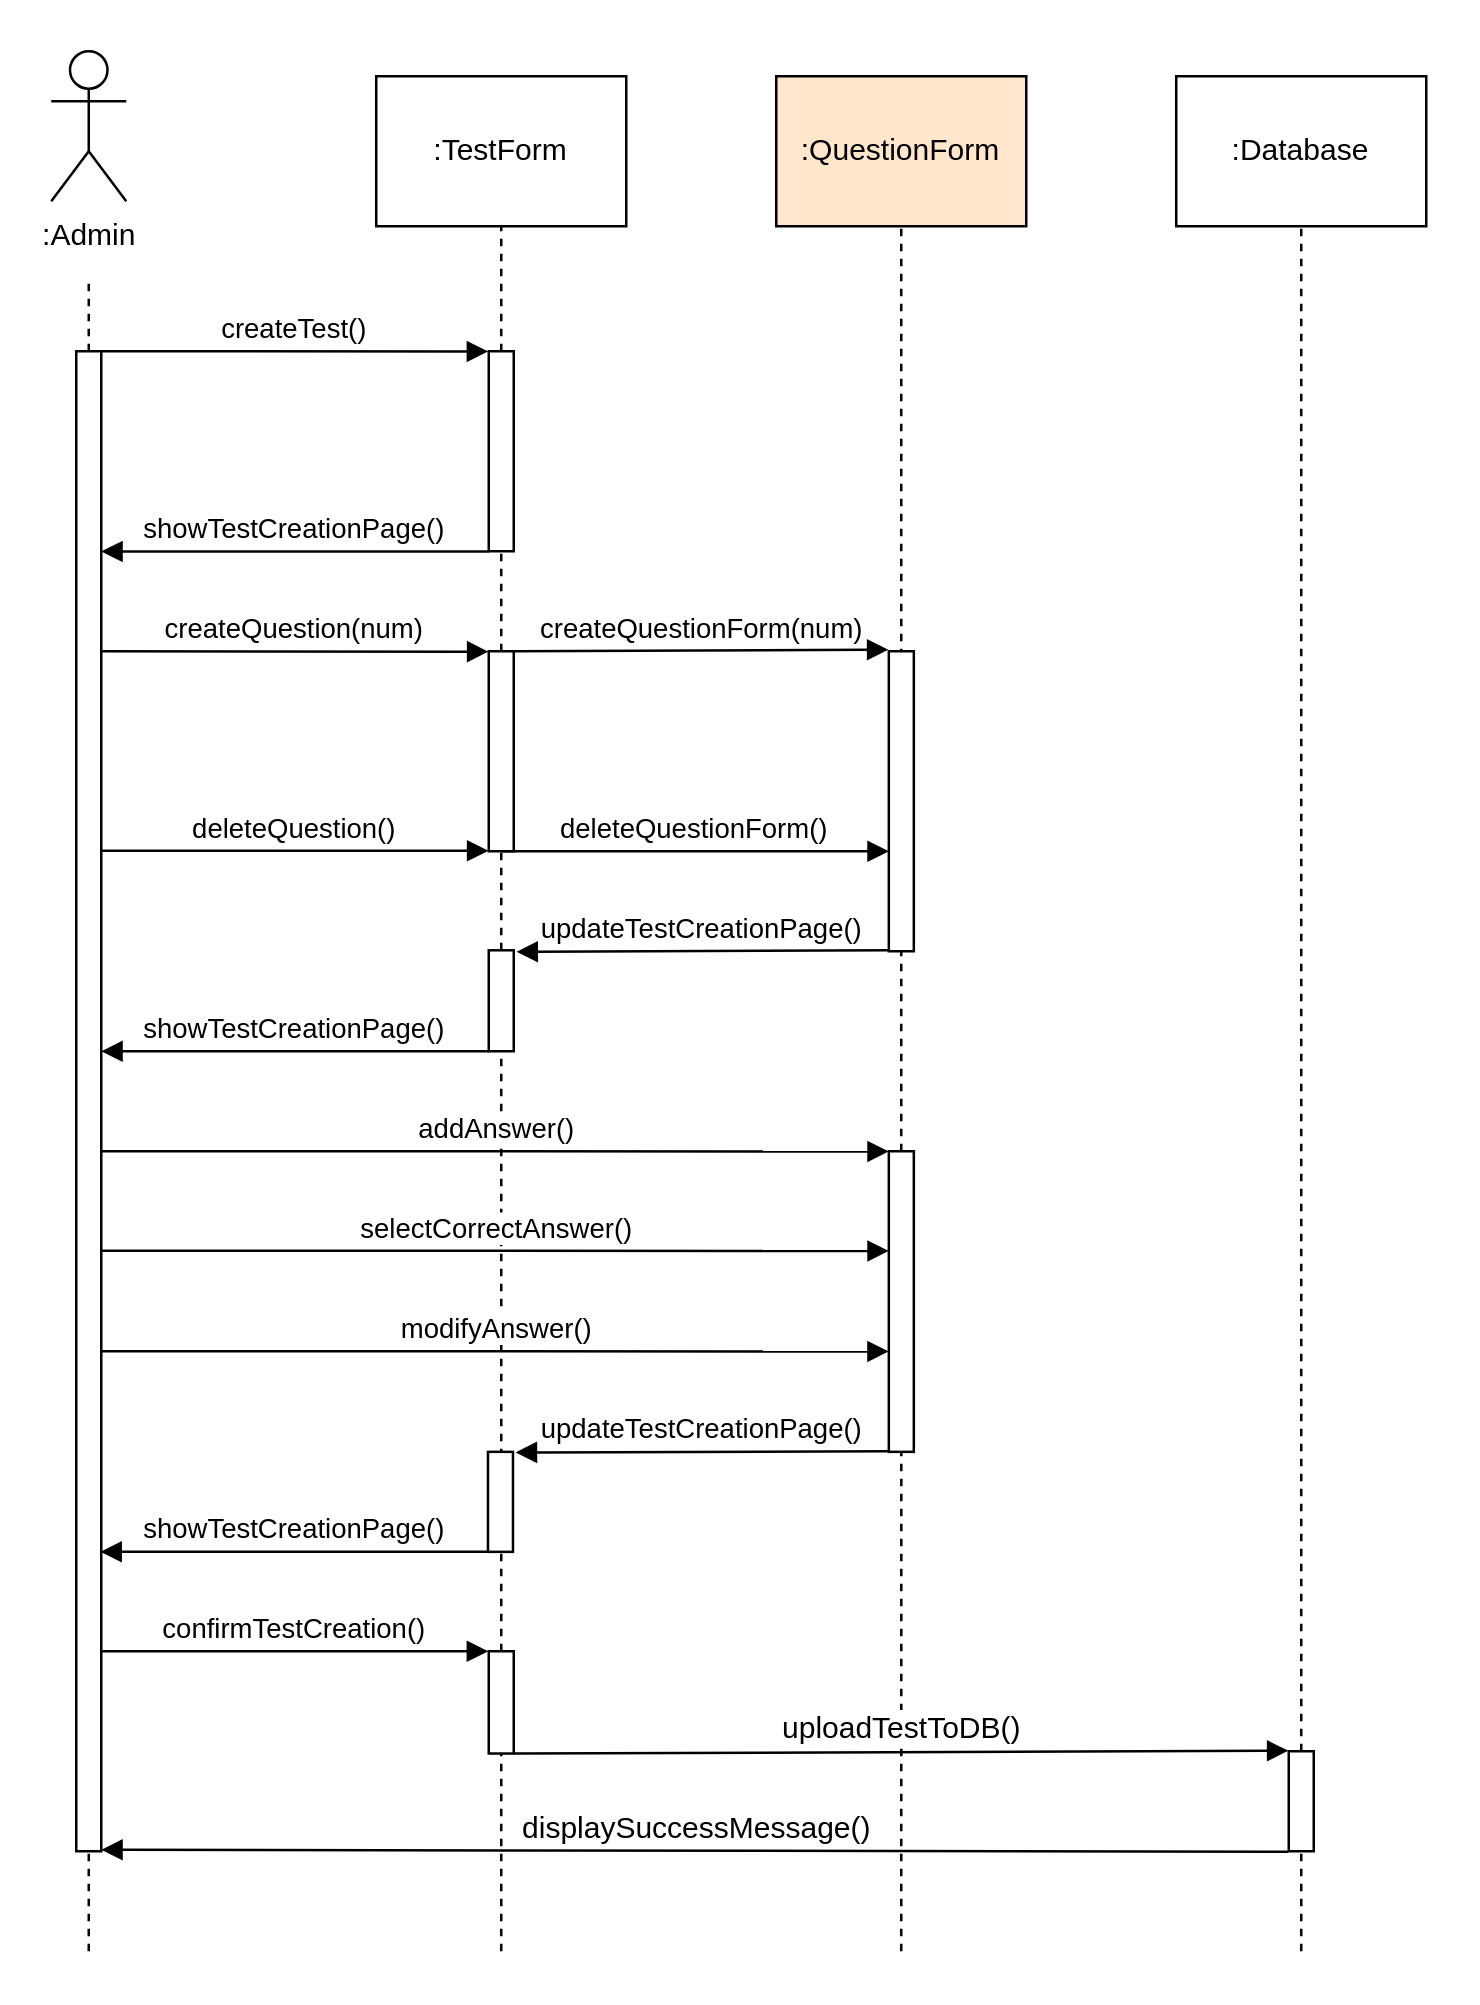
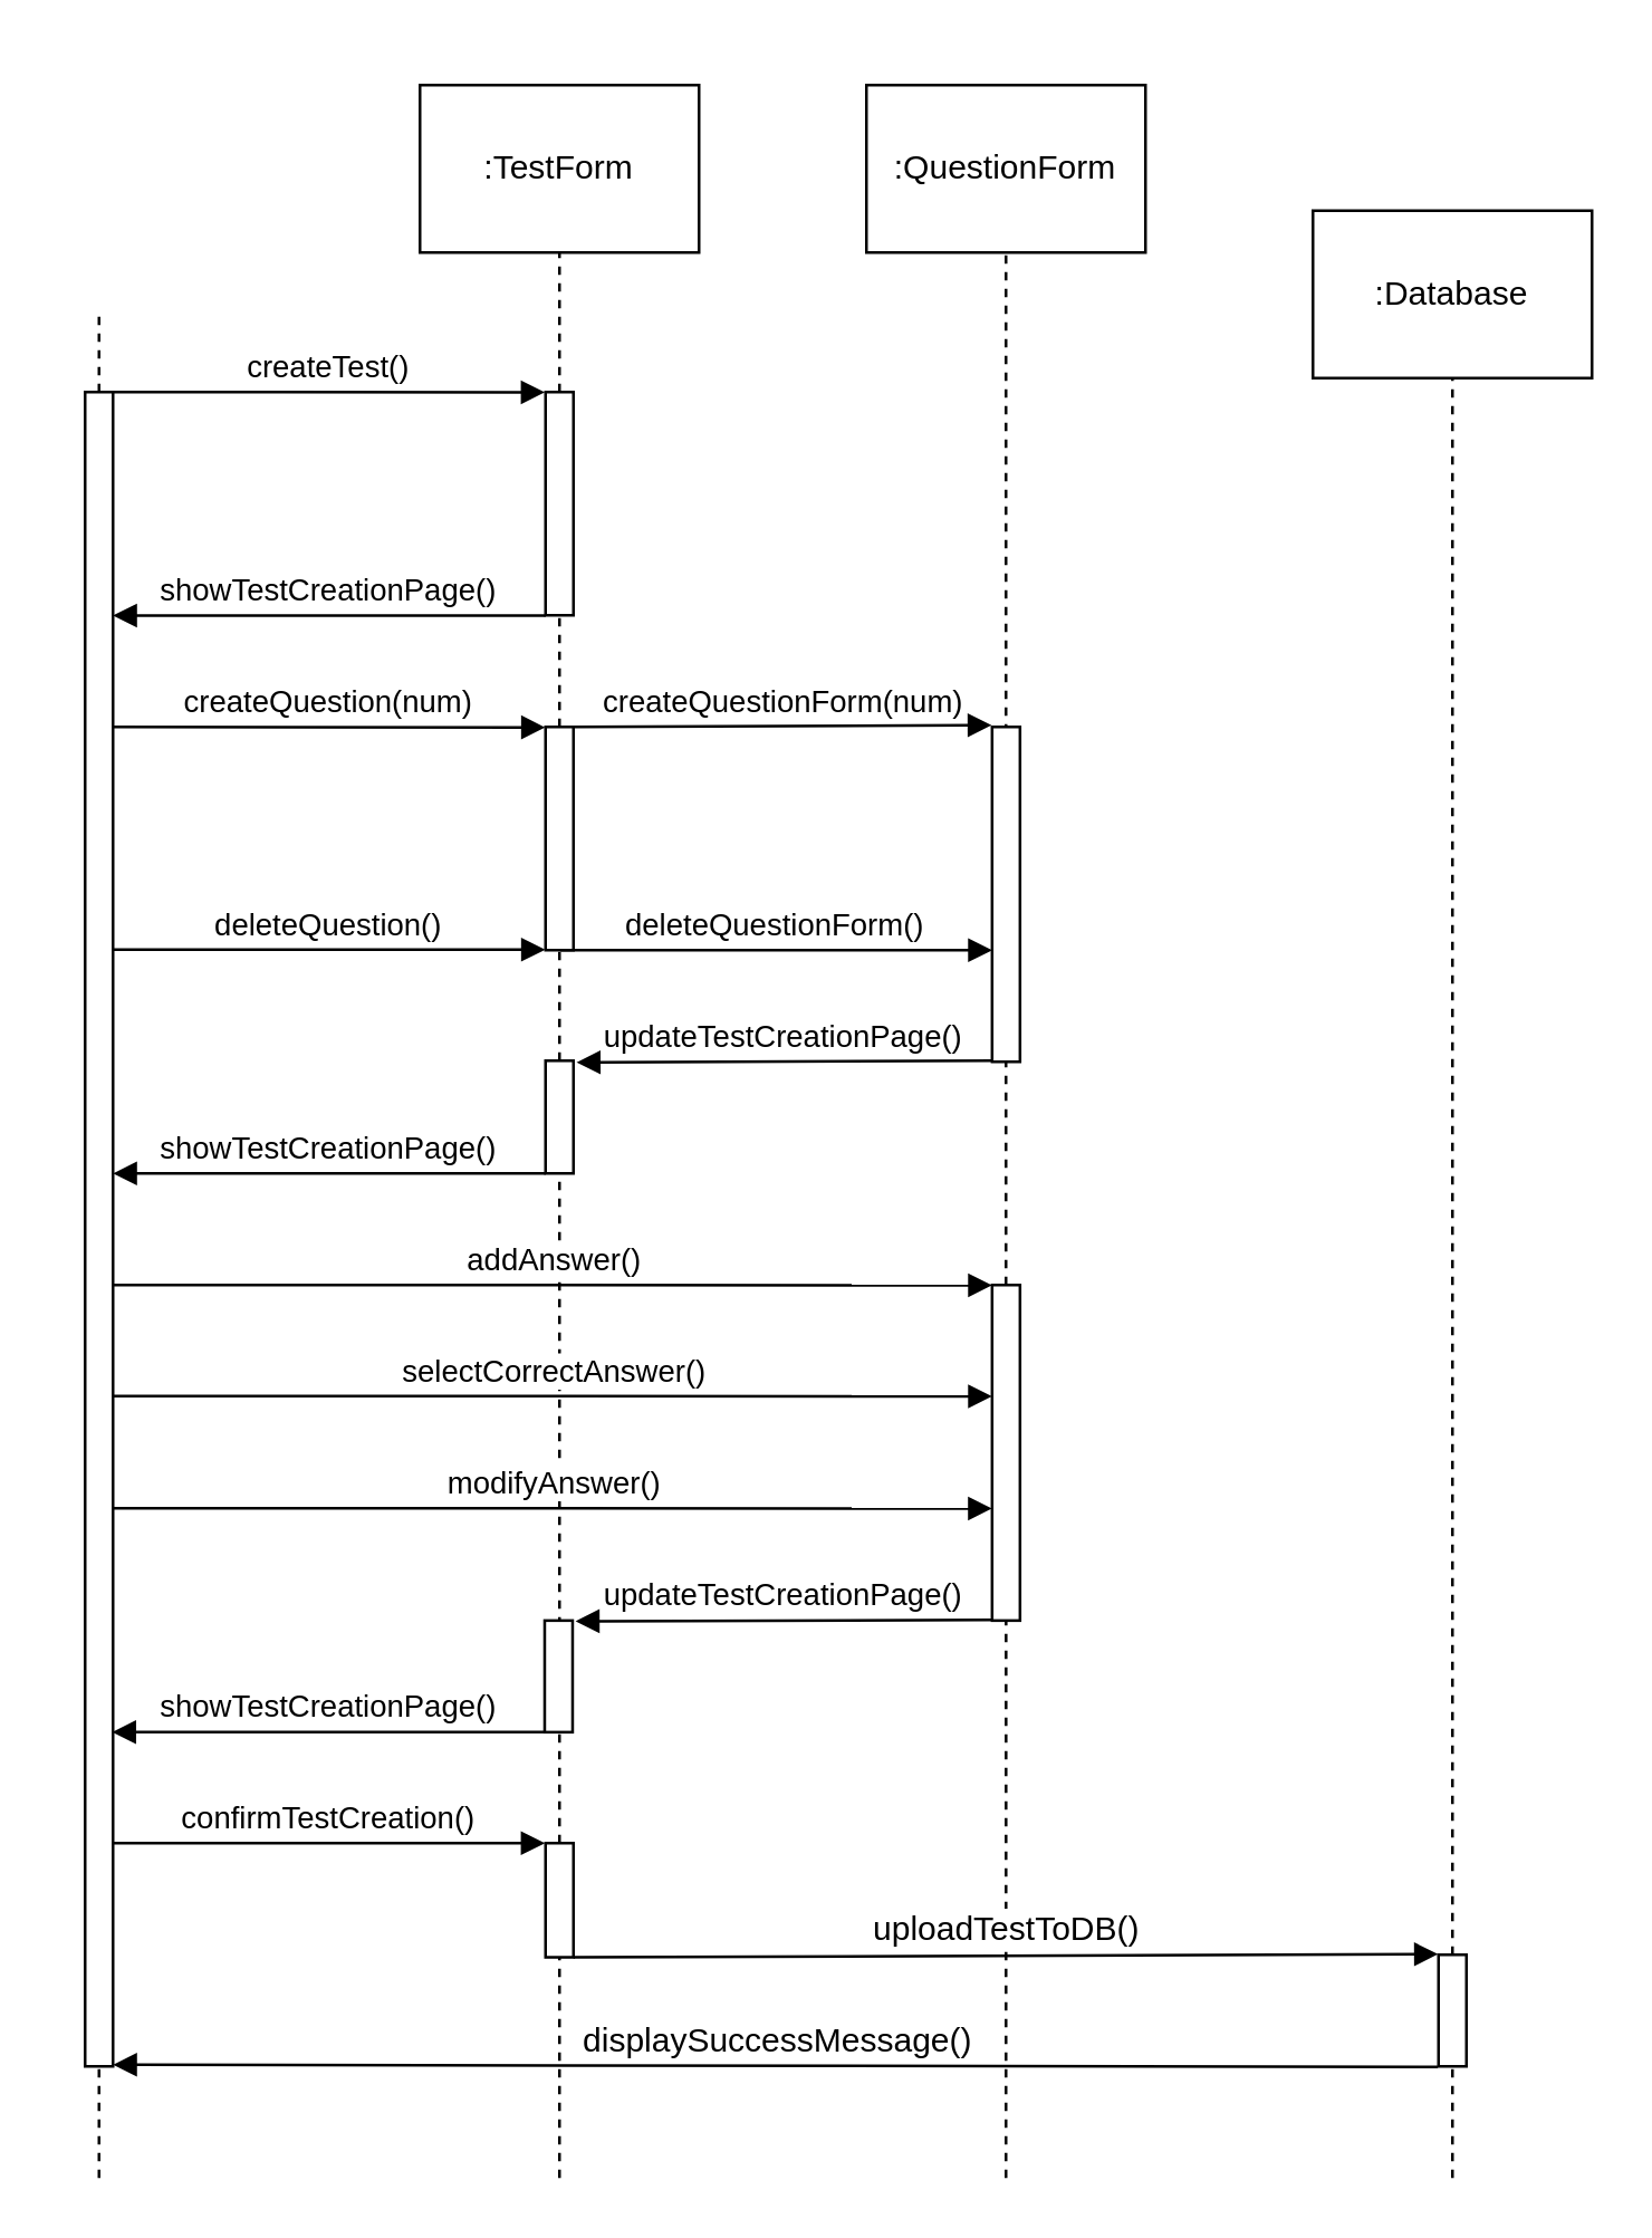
  <mxCell id="0" />
  <mxCell id="1" parent="0" />
- <mxCell id="2" value=":Admin" style="shape=umlActor;verticalLabelPosition=bottom;verticalAlign=top;html=1;outlineConnect=0;" vertex="1" parent="1"><mxGeometry x="20" y="20" width="30" height="60" as="geometry" /></mxCell>
  <mxCell id="3" value="&lt;font style=&quot;font-size: 12px;&quot;&gt;:TestForm&lt;/font&gt;" style="rounded=0;whiteSpace=wrap;html=1;" vertex="1" parent="1"><mxGeometry x="150" y="30" width="100" height="60" as="geometry" /></mxCell>
- <mxCell id="4" value="&lt;font style=&quot;font-size: 12px;&quot;&gt;:QuestionForm&lt;/font&gt;" style="rounded=0;whiteSpace=wrap;html=1;fillColor=#ffe6cc;" vertex="1" parent="1"><mxGeometry x="310" y="30" width="100" height="60" as="geometry" /></mxCell>
- <mxCell id="5" value=":Database" style="rounded=0;whiteSpace=wrap;html=1;" vertex="1" parent="1"><mxGeometry x="470" y="30" width="100" height="60" as="geometry" /></mxCell>
+ <mxCell id="4" value="&lt;font style=&quot;font-size: 12px;&quot;&gt;:QuestionForm&lt;/font&gt;" style="rounded=0;whiteSpace=wrap;html=1;" vertex="1" parent="1"><mxGeometry x="310" y="30" width="100" height="60" as="geometry" /></mxCell>
+ <mxCell id="5" value=":Database" style="rounded=0;whiteSpace=wrap;html=1;" vertex="1" parent="1"><mxGeometry x="470" y="75" width="100" height="60" as="geometry" /></mxCell>
  <mxCell id="6" value="" style="endArrow=none;dashed=1;html=1;rounded=0;entryX=0.5;entryY=1;entryDx=0;entryDy=0;startArrow=none;" edge="1" parent="1" source="37" target="4"><mxGeometry width="50" height="50" relative="1" as="geometry"><mxPoint x="360" y="780" as="sourcePoint" /><mxPoint x="230" y="200" as="targetPoint" /></mxGeometry></mxCell>
  <mxCell id="7" value="" style="endArrow=none;dashed=1;html=1;rounded=0;entryX=0.5;entryY=1;entryDx=0;entryDy=0;startArrow=none;" edge="1" parent="1" source="12" target="3"><mxGeometry width="50" height="50" relative="1" as="geometry"><mxPoint x="200" y="540" as="sourcePoint" /><mxPoint x="260" y="230" as="targetPoint" /></mxGeometry></mxCell>
  <mxCell id="8" value="" style="endArrow=none;dashed=1;html=1;rounded=0;entryX=0.5;entryY=1;entryDx=0;entryDy=0;startArrow=none;" edge="1" parent="1" source="22" target="5"><mxGeometry width="50" height="50" relative="1" as="geometry"><mxPoint x="520" y="740" as="sourcePoint" /><mxPoint x="260" y="230" as="targetPoint" /></mxGeometry></mxCell>
  <mxCell id="9" value="" style="endArrow=none;dashed=1;html=1;rounded=0;startArrow=none;" edge="1" parent="1" source="10"><mxGeometry width="50" height="50" relative="1" as="geometry"><mxPoint x="35" y="540" as="sourcePoint" /><mxPoint x="35" y="110" as="targetPoint" /></mxGeometry></mxCell>
  <mxCell id="10" value="" style="html=1;points=[];perimeter=orthogonalPerimeter;" vertex="1" parent="1"><mxGeometry x="30" y="140" width="10" height="600" as="geometry" /></mxCell>
  <mxCell id="11" value="" style="endArrow=none;dashed=1;html=1;rounded=0;" edge="1" parent="1" target="10"><mxGeometry width="50" height="50" relative="1" as="geometry"><mxPoint x="35" y="780" as="sourcePoint" /><mxPoint x="35" y="110" as="targetPoint" /></mxGeometry></mxCell>
  <mxCell id="12" value="" style="html=1;points=[];perimeter=orthogonalPerimeter;" vertex="1" parent="1"><mxGeometry x="195" y="140" width="10" height="80" as="geometry" /></mxCell>
  <mxCell id="13" value="" style="endArrow=none;dashed=1;html=1;rounded=0;entryX=0.5;entryY=1;entryDx=0;entryDy=0;startArrow=none;" edge="1" parent="1" source="27" target="12"><mxGeometry width="50" height="50" relative="1" as="geometry"><mxPoint x="200" y="780" as="sourcePoint" /><mxPoint x="200" y="90" as="targetPoint" /></mxGeometry></mxCell>
  <mxCell id="14" value="createTest()" style="html=1;verticalAlign=bottom;endArrow=block;rounded=0;entryX=-0.024;entryY=0.001;entryDx=0;entryDy=0;entryPerimeter=0;" edge="1" parent="1" target="12"><mxGeometry width="80" relative="1" as="geometry"><mxPoint x="40" y="140" as="sourcePoint" /><mxPoint x="170" y="140" as="targetPoint" /></mxGeometry></mxCell>
  <mxCell id="15" value="showTestCreationPage()" style="html=1;verticalAlign=bottom;endArrow=block;rounded=0;fontSize=11;entryX=1;entryY=0.278;entryDx=0;entryDy=0;entryPerimeter=0;exitX=0.003;exitY=1.001;exitDx=0;exitDy=0;exitPerimeter=0;" edge="1" parent="1" source="12"><mxGeometry width="80" relative="1" as="geometry"><mxPoint x="190" y="460" as="sourcePoint" /><mxPoint x="40" y="220.08" as="targetPoint" /></mxGeometry></mxCell>
  <mxCell id="16" value="createQuestion(num)" style="html=1;verticalAlign=bottom;startArrow=none;endArrow=block;startSize=8;rounded=0;strokeColor=default;fontSize=11;startFill=0;exitX=1;exitY=0.472;exitDx=0;exitDy=0;exitPerimeter=0;entryX=-0.014;entryY=0.002;entryDx=0;entryDy=0;entryPerimeter=0;" edge="1" parent="1" target="27"><mxGeometry relative="1" as="geometry"><mxPoint x="40.03" y="260" as="sourcePoint" /><mxPoint x="200" y="260" as="targetPoint" /></mxGeometry></mxCell>
  <mxCell id="17" value="deleteQuestion()" style="html=1;verticalAlign=bottom;startArrow=none;endArrow=block;startSize=8;rounded=0;strokeColor=default;fontSize=11;startFill=0;exitX=1.019;exitY=0.333;exitDx=0;exitDy=0;exitPerimeter=0;entryX=-0.014;entryY=0.998;entryDx=0;entryDy=0;entryPerimeter=0;" edge="1" parent="1" source="10" target="27"><mxGeometry relative="1" as="geometry"><mxPoint x="40" y="299.76" as="sourcePoint" /><mxPoint x="200" y="299.76" as="targetPoint" /></mxGeometry></mxCell>
  <mxCell id="18" value="" style="html=1;points=[];perimeter=orthogonalPerimeter;fontSize=11;" vertex="1" parent="1"><mxGeometry x="355.03" y="260" width="10" height="120" as="geometry" /></mxCell>
  <mxCell id="19" value="updateTestCreationPage()" style="html=1;verticalAlign=bottom;endArrow=block;rounded=0;strokeColor=default;fontSize=11;exitX=0.031;exitY=0.997;exitDx=0;exitDy=0;exitPerimeter=0;entryX=1.107;entryY=0.006;entryDx=0;entryDy=0;entryPerimeter=0;" edge="1" parent="1" source="18"><mxGeometry width="80" relative="1" as="geometry"><mxPoint x="230.03" y="389.96" as="sourcePoint" /><mxPoint x="206.1" y="380.24" as="targetPoint" /></mxGeometry></mxCell>
  <mxCell id="20" value="showTestCreationPage()" style="html=1;verticalAlign=bottom;endArrow=block;rounded=0;fontSize=11;entryX=1;entryY=0.278;entryDx=0;entryDy=0;entryPerimeter=0;exitX=0.003;exitY=1.001;exitDx=0;exitDy=0;exitPerimeter=0;" edge="1" parent="1"><mxGeometry width="80" relative="1" as="geometry"><mxPoint x="195.03" y="420" as="sourcePoint" /><mxPoint x="40" y="420" as="targetPoint" /></mxGeometry></mxCell>
  <mxCell id="21" value="confirmTestCreation()" style="html=1;verticalAlign=bottom;endArrow=block;rounded=0;entryX=-0.024;entryY=0.001;entryDx=0;entryDy=0;entryPerimeter=0;" edge="1" parent="1" target="34"><mxGeometry width="80" relative="1" as="geometry"><mxPoint x="40" y="660" as="sourcePoint" /><mxPoint x="170" y="660" as="targetPoint" /></mxGeometry></mxCell>
  <mxCell id="22" value="" style="html=1;points=[];perimeter=orthogonalPerimeter;fontSize=12;" vertex="1" parent="1"><mxGeometry x="515" y="700" width="10" height="40" as="geometry" /></mxCell>
  <mxCell id="23" value="" style="endArrow=none;dashed=1;html=1;rounded=0;entryX=0.5;entryY=1;entryDx=0;entryDy=0;" edge="1" parent="1" target="22"><mxGeometry width="50" height="50" relative="1" as="geometry"><mxPoint x="520" y="780" as="sourcePoint" /><mxPoint x="520" y="90" as="targetPoint" /></mxGeometry></mxCell>
  <mxCell id="24" value="displaySuccessMessage()" style="html=1;verticalAlign=bottom;endArrow=block;rounded=0;strokeColor=default;fontSize=12;exitX=-0.024;exitY=1.005;exitDx=0;exitDy=0;exitPerimeter=0;entryX=1;entryY=0.999;entryDx=0;entryDy=0;entryPerimeter=0;" edge="1" parent="1" source="22" target="10"><mxGeometry width="80" relative="1" as="geometry"><mxPoint x="290" y="650" as="sourcePoint" /><mxPoint x="370" y="650" as="targetPoint" /></mxGeometry></mxCell>
  <mxCell id="25" value="updateTestCreationPage()" style="html=1;verticalAlign=bottom;endArrow=block;rounded=0;strokeColor=default;fontSize=11;exitX=0.031;exitY=0.997;exitDx=0;exitDy=0;exitPerimeter=0;entryX=1.107;entryY=0.006;entryDx=0;entryDy=0;entryPerimeter=0;" edge="1" parent="1" target="33"><mxGeometry width="80" relative="1" as="geometry"><mxPoint x="355.03" y="580" as="sourcePoint" /><mxPoint x="289.72" y="540.28" as="targetPoint" /></mxGeometry></mxCell>
  <mxCell id="26" value="showTestCreationPage()" style="html=1;verticalAlign=bottom;endArrow=block;rounded=0;fontSize=11;entryX=1;entryY=0.278;entryDx=0;entryDy=0;entryPerimeter=0;exitX=0.003;exitY=1.001;exitDx=0;exitDy=0;exitPerimeter=0;" edge="1" parent="1"><mxGeometry width="80" relative="1" as="geometry"><mxPoint x="194.69" y="620.24" as="sourcePoint" /><mxPoint x="39.66" y="620.24" as="targetPoint" /></mxGeometry></mxCell>
  <mxCell id="27" value="" style="html=1;points=[];perimeter=orthogonalPerimeter;fontSize=12;" vertex="1" parent="1"><mxGeometry x="195" y="260" width="10" height="80" as="geometry" /></mxCell>
  <mxCell id="28" value="" style="endArrow=none;dashed=1;html=1;rounded=0;entryX=0.5;entryY=1;entryDx=0;entryDy=0;startArrow=none;" edge="1" parent="1" source="29" target="27"><mxGeometry width="50" height="50" relative="1" as="geometry"><mxPoint x="200" y="780" as="sourcePoint" /><mxPoint x="200" y="220" as="targetPoint" /></mxGeometry></mxCell>
  <mxCell id="29" value="" style="html=1;points=[];perimeter=orthogonalPerimeter;fontSize=12;" vertex="1" parent="1"><mxGeometry x="195" y="379.62" width="10" height="40.38" as="geometry" /></mxCell>
  <mxCell id="30" value="" style="endArrow=none;dashed=1;html=1;rounded=0;entryX=0.5;entryY=1;entryDx=0;entryDy=0;" edge="1" parent="1" target="29"><mxGeometry width="50" height="50" relative="1" as="geometry"><mxPoint x="200" y="780" as="sourcePoint" /><mxPoint x="200" y="340" as="targetPoint" /></mxGeometry></mxCell>
  <mxCell id="31" value="&lt;font style=&quot;font-size: 11px;&quot;&gt;createQuestionForm(num)&lt;/font&gt;" style="html=1;verticalAlign=bottom;endArrow=block;rounded=0;strokeColor=default;fontSize=12;entryX=-0.017;entryY=-0.005;entryDx=0;entryDy=0;entryPerimeter=0;exitX=1;exitY=0;exitDx=0;exitDy=0;exitPerimeter=0;" edge="1" parent="1" source="27" target="18"><mxGeometry width="80" relative="1" as="geometry"><mxPoint x="205" y="339.52" as="sourcePoint" /><mxPoint x="285" y="339.52" as="targetPoint" /></mxGeometry></mxCell>
  <mxCell id="32" value="deleteQuestionForm()" style="html=1;verticalAlign=bottom;startArrow=none;endArrow=block;startSize=8;rounded=0;strokeColor=default;fontSize=11;startFill=0;exitX=1.019;exitY=0.333;exitDx=0;exitDy=0;exitPerimeter=0;entryX=-0.014;entryY=0.998;entryDx=0;entryDy=0;entryPerimeter=0;" edge="1" parent="1"><mxGeometry relative="1" as="geometry"><mxPoint x="200.36" y="340" as="sourcePoint" /><mxPoint x="355.03" y="340.04" as="targetPoint" /></mxGeometry></mxCell>
  <mxCell id="33" value="" style="html=1;points=[];perimeter=orthogonalPerimeter;fontSize=11;" vertex="1" parent="1"><mxGeometry x="194.69" y="580.24" width="10" height="40" as="geometry" /></mxCell>
  <mxCell id="34" value="" style="html=1;points=[];perimeter=orthogonalPerimeter;" vertex="1" parent="1"><mxGeometry x="195" y="660" width="10" height="40.91" as="geometry" /></mxCell>
  <mxCell id="35" value="addAnswer()" style="html=1;verticalAlign=bottom;startArrow=none;endArrow=block;startSize=8;rounded=0;strokeColor=default;fontSize=11;startFill=0;exitX=1;exitY=0.472;exitDx=0;exitDy=0;exitPerimeter=0;" edge="1" parent="1"><mxGeometry relative="1" as="geometry"><mxPoint x="40.03" y="460" as="sourcePoint" /><mxPoint x="355.03" y="460.08" as="targetPoint" /></mxGeometry></mxCell>
  <mxCell id="36" value="selectCorrectAnswer()" style="html=1;verticalAlign=bottom;startArrow=none;endArrow=block;startSize=8;rounded=0;strokeColor=default;fontSize=11;startFill=0;exitX=1;exitY=0.472;exitDx=0;exitDy=0;exitPerimeter=0;" edge="1" parent="1"><mxGeometry relative="1" as="geometry"><mxPoint x="40.03" y="499.8" as="sourcePoint" /><mxPoint x="355.03" y="499.88" as="targetPoint" /></mxGeometry></mxCell>
  <mxCell id="37" value="" style="html=1;points=[];perimeter=orthogonalPerimeter;fontSize=11;" vertex="1" parent="1"><mxGeometry x="355.03" y="460" width="10" height="120.24" as="geometry" /></mxCell>
  <mxCell id="38" value="" style="endArrow=none;dashed=1;html=1;rounded=0;entryX=0.5;entryY=1;entryDx=0;entryDy=0;startArrow=none;" edge="1" parent="1" target="37"><mxGeometry width="50" height="50" relative="1" as="geometry"><mxPoint x="360" y="780" as="sourcePoint" /><mxPoint x="360" y="90" as="targetPoint" /></mxGeometry></mxCell>
  <mxCell id="39" value="modifyAnswer()" style="html=1;verticalAlign=bottom;startArrow=none;endArrow=block;startSize=8;rounded=0;strokeColor=default;fontSize=11;startFill=0;exitX=1;exitY=0.472;exitDx=0;exitDy=0;exitPerimeter=0;" edge="1" parent="1"><mxGeometry relative="1" as="geometry"><mxPoint x="40" y="540" as="sourcePoint" /><mxPoint x="355" y="540.08" as="targetPoint" /></mxGeometry></mxCell>
  <mxCell id="40" value="uploadTestToDB()" style="html=1;verticalAlign=bottom;endArrow=block;rounded=0;strokeColor=default;fontSize=12;entryX=-0.014;entryY=-0.005;entryDx=0;entryDy=0;entryPerimeter=0;" edge="1" parent="1" target="22"><mxGeometry width="80" relative="1" as="geometry"><mxPoint x="205.03" y="700.91" as="sourcePoint" /><mxPoint x="510" y="701" as="targetPoint" /></mxGeometry></mxCell>
